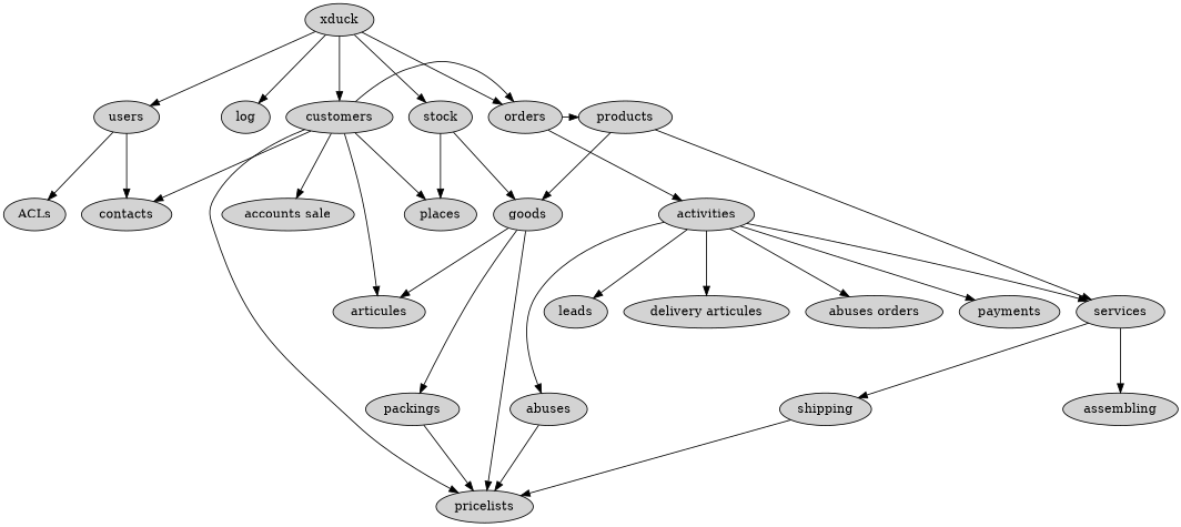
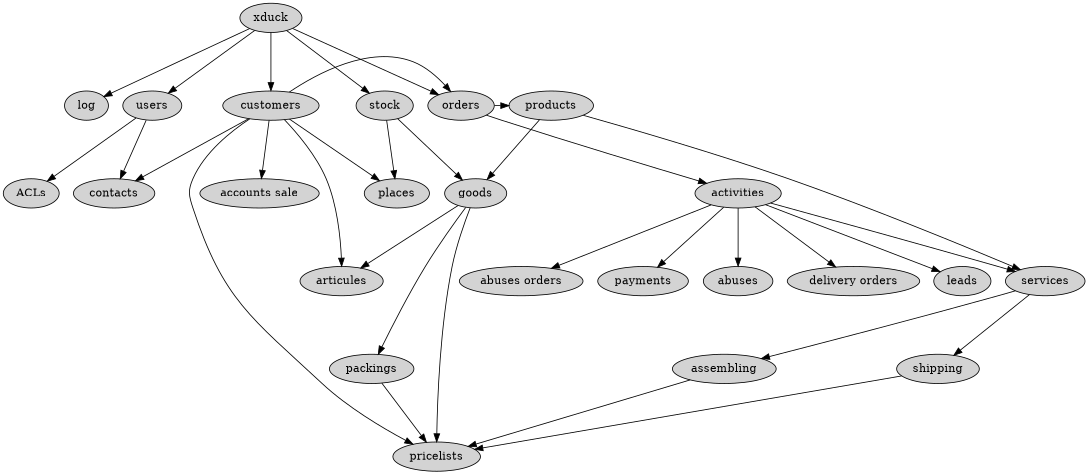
  digraph {
    ranksep=1
    node [style=filled]
    stock
    users
    orders
    log
    customers
    products
    places
    goods
    contacts
    ACLs
    activities
    pricelists
    n13 [label="accounts sale"]
    articules
    services
    packings
    leads
    n18 [label="abuses orders"]
    payments
    abuses
-   "delivery orders" [label="delivery articules"]
+   "delivery orders"
    assembling
    shipping
    xduck
    subgraph sub_1 {
      rank=same
      stock
      users
      orders
      log
      customers
      products
    }
    stock -> places
    stock -> goods
    users -> contacts
    users -> ACLs
    orders -> products
    orders -> activities
    customers -> orders
    customers -> places
    customers -> contacts
    customers -> pricelists
    customers -> n13
    customers -> articules
    products -> goods
    products -> services
    goods -> pricelists
    goods -> articules
    goods -> packings
    activities -> services
    activities -> leads
    activities -> n18
    activities -> payments
    activities -> abuses
    activities -> "delivery orders"
    services -> assembling
    services -> shipping
    packings -> pricelists
-   abuses -> pricelists
+   assembling -> pricelists
    shipping -> pricelists
    xduck -> stock
    xduck -> users
    xduck -> orders
    xduck -> log
    xduck -> customers
  }
